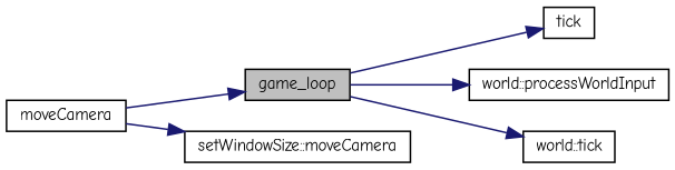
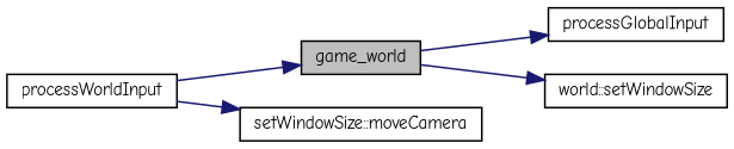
  digraph {
    fontname="Comic Neue"
    rankdir=LR
    node [color=black fillcolor=white fontname="Comic Neue" fontsize=10 shape=record style=filled]
    edge [color=midnightblue fontname="Comic Neue" fontsize=10 labelfontname=Helvetica labelfontsize=10 style=solid]
-   n1 [fillcolor=grey75 fontcolor=black height=0.2 label=game_loop width=0.4]
-   n2 [height=0.2 label=tick width=0.4]
-   n3 [height=0.2 label="world::processWorldInput" width=0.4]
-   n4 [height=0.2 label="world::tick" width=0.4]
-   n5 [height=0.2 label=moveCamera width=0.4]
+   n1 [fillcolor=grey75 fontcolor=black height=0.2 label=game_world width=0.4]
+   n2 [height=0.2 label=processGlobalInput width=0.4]
+   n3 [height=0.2 label="world::setWindowSize" width=0.4]
+   n5 [height=0.2 label=processWorldInput width=0.4]
    n6 [height=0.2 label="setWindowSize::moveCamera" width=0.4]
    n1 -> n2
    n1 -> n3
-   n1 -> n4
    n5 -> n1
    n5 -> n6
  }
